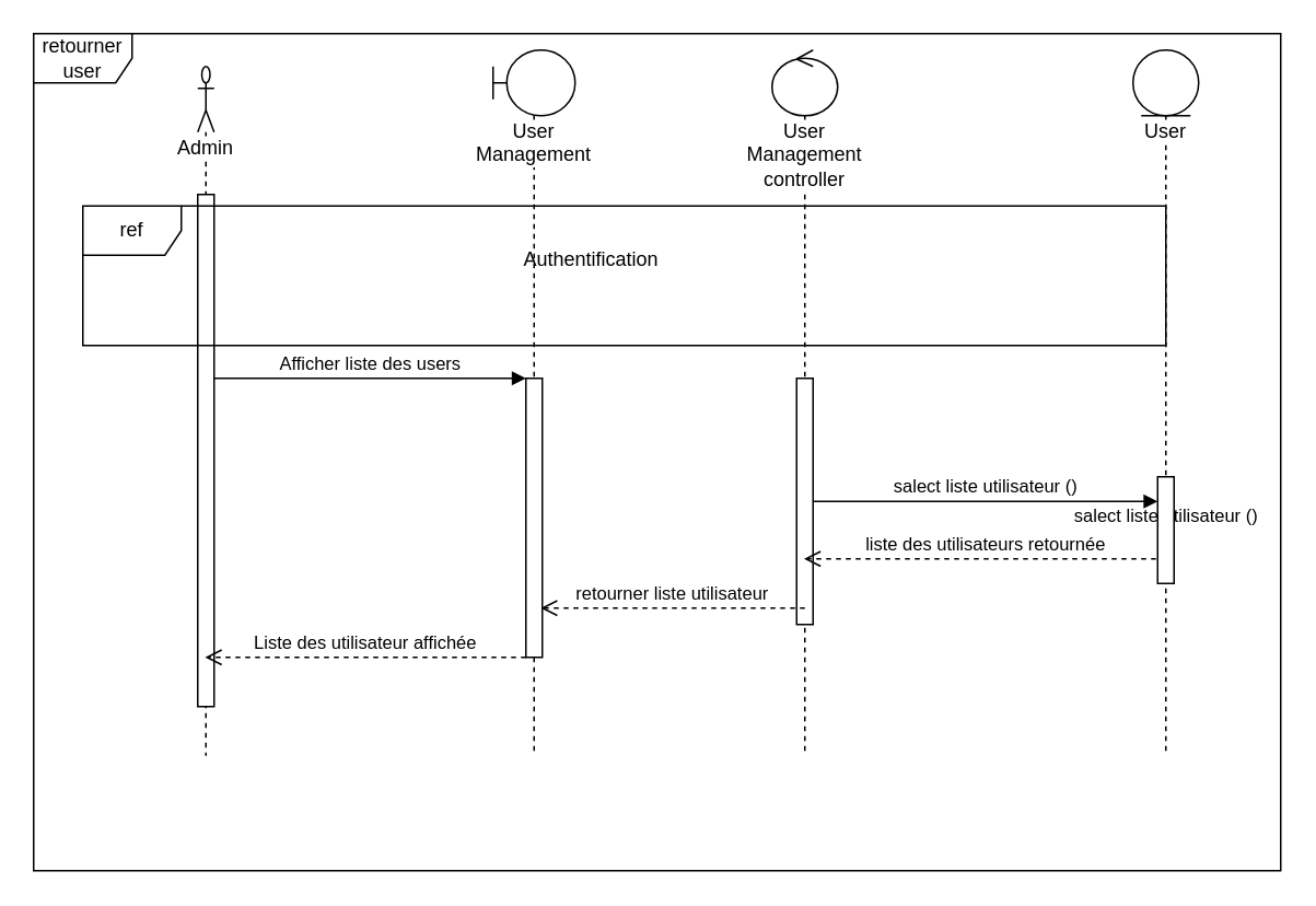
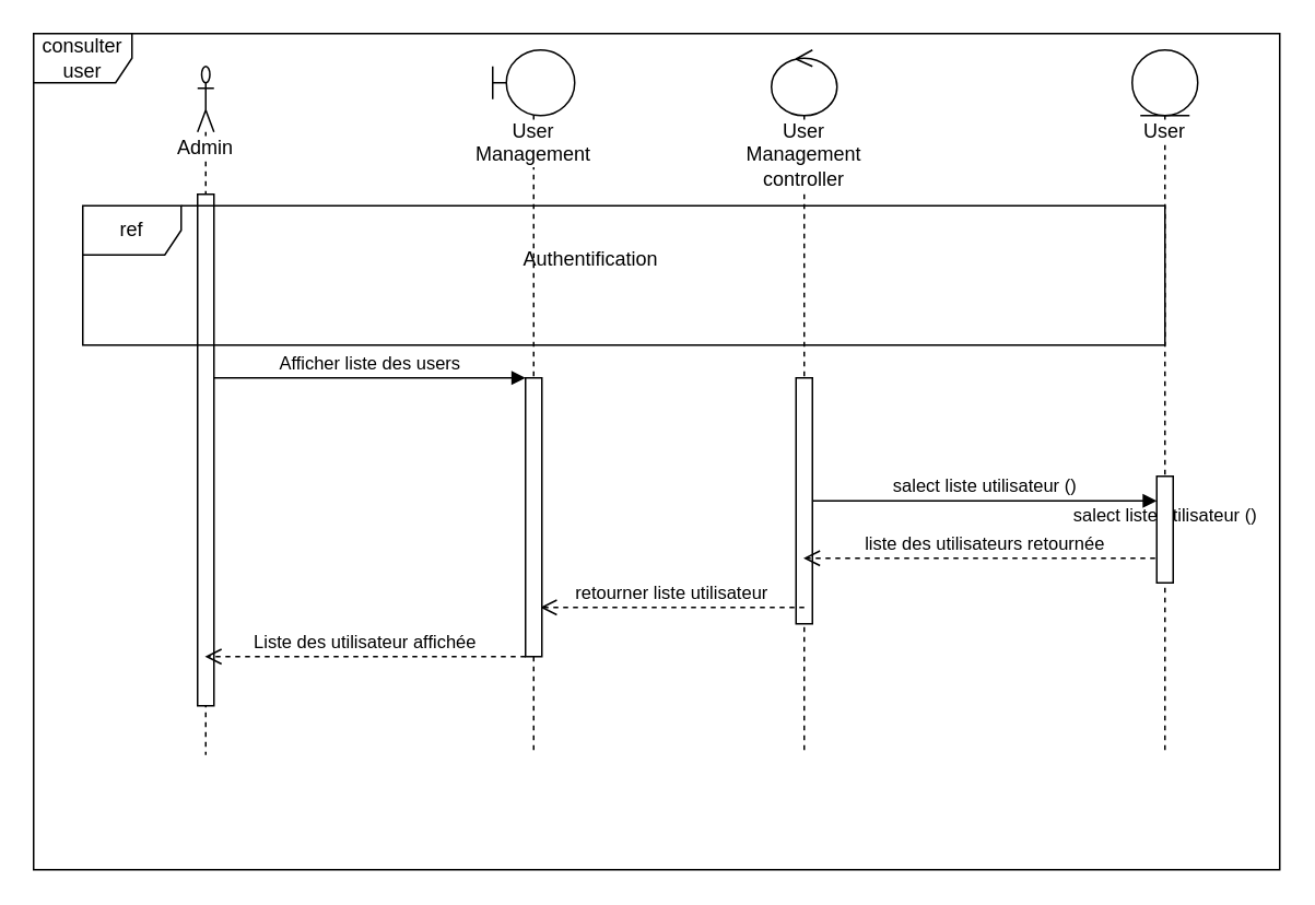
  <mxCell id="0" />
  <mxCell id="1" parent="0" />
  <mxCell id="2" value="Admin" style="shape=umlLifeline;participant=umlActor;perimeter=lifelinePerimeter;whiteSpace=wrap;html=1;container=1;collapsible=0;recursiveResize=0;verticalAlign=top;spacingTop=36;labelBackgroundColor=#ffffff;outlineConnect=0;" parent="1" vertex="1"><mxGeometry x="120" y="40" width="10" height="420" as="geometry" /></mxCell>
  <mxCell id="3" value="Afficher liste des users" style="html=1;verticalAlign=bottom;endArrow=block;" parent="2" edge="1"><mxGeometry width="80" relative="1" as="geometry"><mxPoint x="10" y="190" as="sourcePoint" /><mxPoint x="200" y="190" as="targetPoint" /></mxGeometry></mxCell>
  <mxCell id="4" value="" style="html=1;points=[];perimeter=orthogonalPerimeter;" parent="2" vertex="1"><mxGeometry y="78" width="10" height="312" as="geometry" /></mxCell>
  <mxCell id="5" value="User Management controller" style="shape=umlLifeline;participant=umlControl;perimeter=lifelinePerimeter;whiteSpace=wrap;html=1;container=1;collapsible=0;recursiveResize=0;verticalAlign=top;spacingTop=36;labelBackgroundColor=#ffffff;outlineConnect=0;" parent="1" vertex="1"><mxGeometry x="470" y="30" width="40" height="430" as="geometry" /></mxCell>
  <mxCell id="6" value="" style="html=1;points=[];perimeter=orthogonalPerimeter;" parent="5" vertex="1"><mxGeometry x="15" y="200" width="10" height="150" as="geometry" /></mxCell>
  <mxCell id="7" value="User" style="shape=umlLifeline;participant=umlEntity;perimeter=lifelinePerimeter;whiteSpace=wrap;html=1;container=1;collapsible=0;recursiveResize=0;verticalAlign=top;spacingTop=36;labelBackgroundColor=#ffffff;outlineConnect=0;" parent="1" vertex="1"><mxGeometry x="690" y="30" width="40" height="430" as="geometry" /></mxCell>
  <mxCell id="8" value="ref" style="shape=umlFrame;whiteSpace=wrap;html=1;" parent="1" vertex="1"><mxGeometry x="50" y="125" width="660" height="85" as="geometry" /></mxCell>
  <mxCell id="9" value="liste des utilisateurs retournée" style="html=1;verticalAlign=bottom;endArrow=open;dashed=1;endSize=8;" parent="1" target="5" edge="1"><mxGeometry relative="1" as="geometry"><mxPoint x="710" y="340" as="sourcePoint" /><mxPoint x="630" y="340" as="targetPoint" /></mxGeometry></mxCell>
  <mxCell id="10" value="retourner liste utilisateur" style="html=1;verticalAlign=bottom;endArrow=open;dashed=1;endSize=8;" parent="1" edge="1"><mxGeometry relative="1" as="geometry"><mxPoint x="490" y="370" as="sourcePoint" /><mxPoint x="329" y="370" as="targetPoint" /></mxGeometry></mxCell>
  <mxCell id="11" value="Liste des utilisateur affichée" style="html=1;verticalAlign=bottom;endArrow=open;dashed=1;endSize=8;" parent="1" target="2" edge="1"><mxGeometry relative="1" as="geometry"><mxPoint x="320" y="400" as="sourcePoint" /><mxPoint x="240" y="400" as="targetPoint" /></mxGeometry></mxCell>
  <mxCell id="12" value="Authentification" style="text;html=1;strokeColor=none;fillColor=none;align=center;verticalAlign=middle;whiteSpace=wrap;rounded=0;" parent="1" vertex="1"><mxGeometry x="340" y="148" width="40" height="20" as="geometry" /></mxCell>
  <mxCell id="13" value="salect liste utilisateur ()" style="html=1;verticalAlign=bottom;endArrow=block;" parent="1" source="14" target="7" edge="1"><mxGeometry width="80" relative="1" as="geometry"><mxPoint x="490" y="270" as="sourcePoint" /><mxPoint x="570" y="270" as="targetPoint" /></mxGeometry></mxCell>
  <mxCell id="14" value="" style="html=1;points=[];perimeter=orthogonalPerimeter;" parent="1" vertex="1"><mxGeometry x="705" y="290" width="10" height="65" as="geometry" /></mxCell>
  <mxCell id="15" value="salect liste utilisateur ()" style="html=1;verticalAlign=bottom;endArrow=block;" parent="1" source="6" target="14" edge="1"><mxGeometry width="80" relative="1" as="geometry"><mxPoint x="495" y="305" as="sourcePoint" /><mxPoint x="709.5" y="305" as="targetPoint" /></mxGeometry></mxCell>
  <mxCell id="16" value="User Management" style="shape=umlLifeline;participant=umlBoundary;perimeter=lifelinePerimeter;whiteSpace=wrap;html=1;container=1;collapsible=0;recursiveResize=0;verticalAlign=top;spacingTop=36;labelBackgroundColor=#ffffff;outlineConnect=0;" parent="1" vertex="1"><mxGeometry x="300" y="30" width="50" height="430" as="geometry" /></mxCell>
  <mxCell id="17" value="" style="html=1;points=[];perimeter=orthogonalPerimeter;" parent="16" vertex="1"><mxGeometry x="20" y="200" width="10" height="170" as="geometry" /></mxCell>
- <mxCell id="18" value="retourner&lt;br&gt;user&lt;br&gt;" style="shape=umlFrame;whiteSpace=wrap;html=1;" vertex="1" parent="1"><mxGeometry x="20" y="20" width="760" height="510" as="geometry" /></mxCell>
+ <mxCell id="18" value="consulter&lt;br&gt;user&lt;br&gt;" style="shape=umlFrame;whiteSpace=wrap;html=1;" vertex="1" parent="1"><mxGeometry x="20" y="20" width="760" height="510" as="geometry" /></mxCell>
